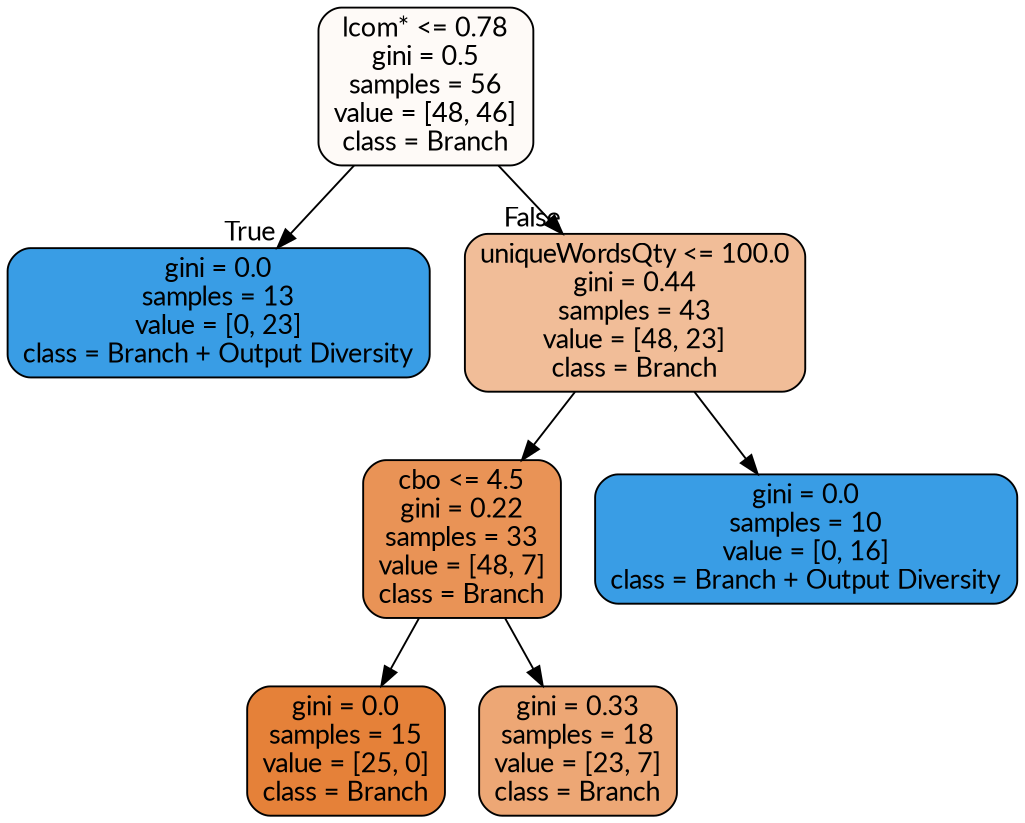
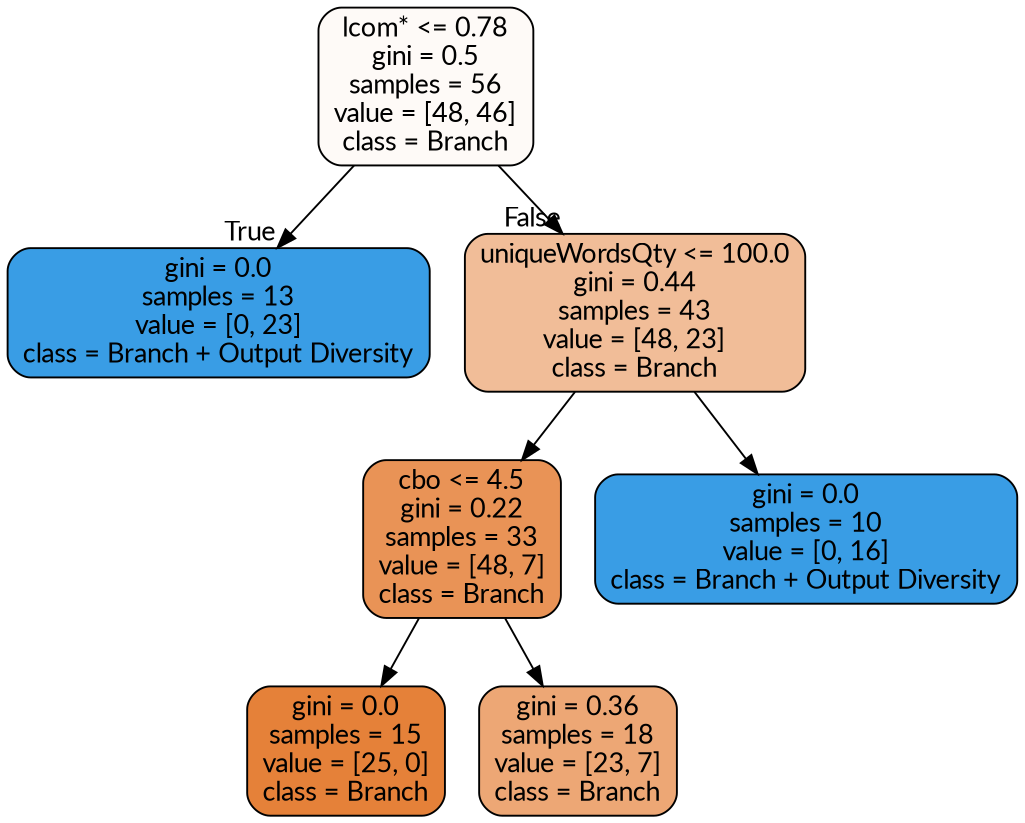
  digraph {
    fontname=Lato
    node [color=black fillcolor="#399de5" fontname=Lato shape=box style="filled, rounded"]
    edge [fontname=Lato]
    n1 [fillcolor="#fefaf7" label="lcom* <= 0.78\ngini = 0.5\nsamples = 56\nvalue = [48, 46]\nclass = Branch"]
    n2 [label="gini = 0.0\nsamples = 13\nvalue = [0, 23]\nclass = Branch + Output Diversity"]
    n3 [fillcolor="#f1bd98" label="uniqueWordsQty <= 100.0\ngini = 0.44\nsamples = 43\nvalue = [48, 23]\nclass = Branch"]
    n4 [fillcolor="#e99356" label="cbo <= 4.5\ngini = 0.22\nsamples = 33\nvalue = [48, 7]\nclass = Branch"]
    n5 [label="gini = 0.0\nsamples = 10\nvalue = [0, 16]\nclass = Branch + Output Diversity"]
    n6 [fillcolor="#e58139" label="gini = 0.0\nsamples = 15\nvalue = [25, 0]\nclass = Branch"]
-   n7 [fillcolor="#eda775" label="gini = 0.33\nsamples = 18\nvalue = [23, 7]\nclass = Branch"]
+   n7 [fillcolor="#eda775" label="gini = 0.36\nsamples = 18\nvalue = [23, 7]\nclass = Branch"]
    n1 -> n2 [headlabel=True labelangle=45 labeldistance=2.5]
    n1 -> n3 [headlabel=False labelangle=-45 labeldistance=2.5]
    n3 -> n4
    n3 -> n5
    n4 -> n6
    n4 -> n7
  }
